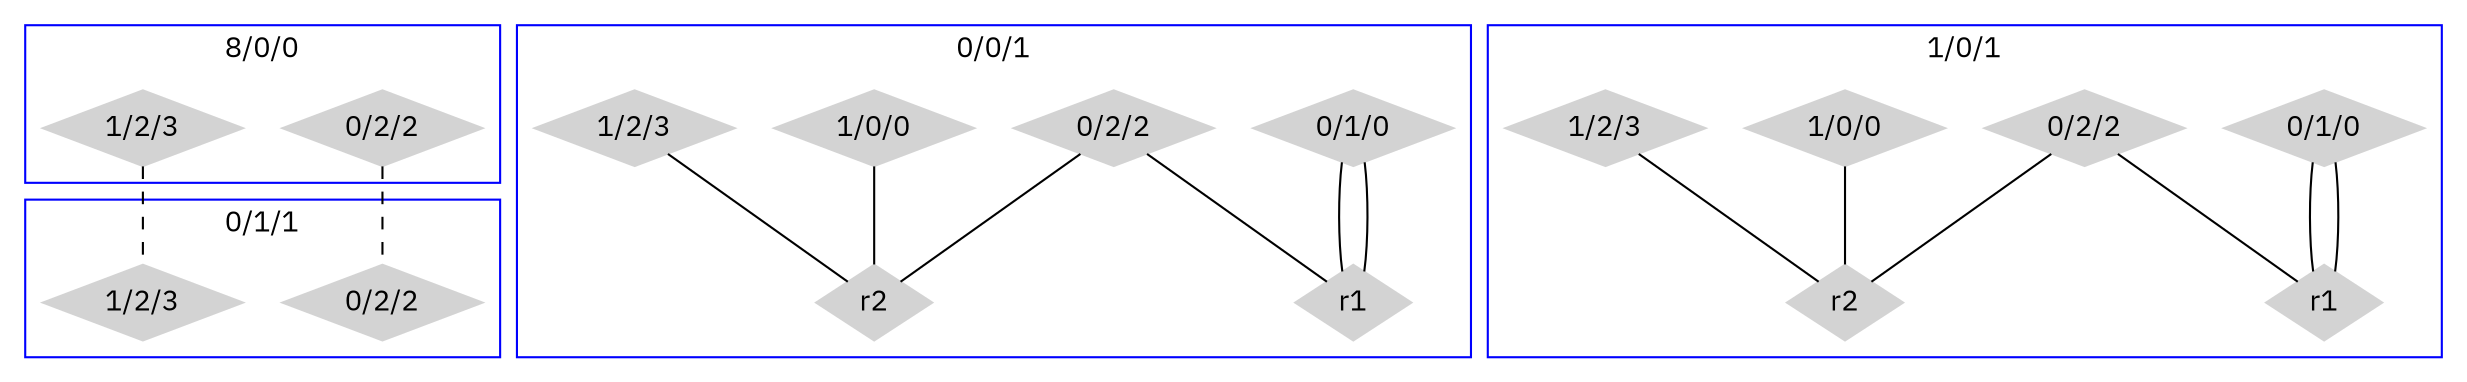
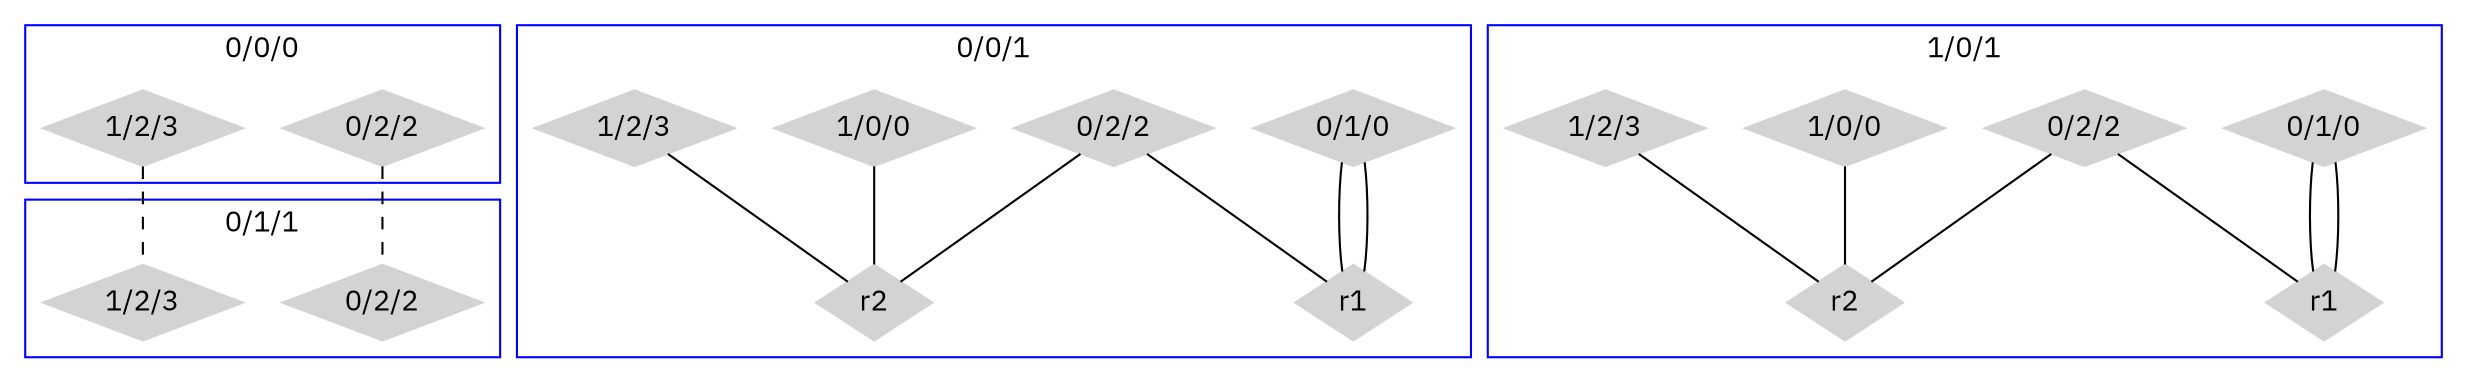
  graph {
    fontname="IBM Plex Sans"
    node [color=lightgrey shape=diamond style=filled fontname="IBM Plex Sans"]
    edge [fontname="IBM Plex Sans"]
    n1 [label="0/2/2"]
    n2 [label="1/2/3"]
    n3 [label="1/0/0"]
    n4 [label="0/1/0"]
    n5 [label="0/2/2"]
    n6 [label="1/2/3"]
    n7 [label=r1]
    n8 [label=r2]
    n9 [label="0/2/2"]
    n10 [label="1/2/3"]
    n11 [label="1/0/0"]
    n12 [label="0/1/0"]
    n13 [label="0/2/2"]
    n14 [label="1/2/3"]
    n15 [label=r1]
    n16 [label=r2]
    subgraph cluster_1 {
      color=blue
-     label="8/0/0"
+     label="0/0/0"
      n1
      n2
    }
    subgraph cluster_2 {
      color=blue
      label="0/0/1"
      n3
      n4
      n5
      n6
      n7
      n8
    }
    subgraph cluster_3 {
      color=blue
      label="0/1/0"
    }
    subgraph cluster_4 {
      color=blue
      label="0/1/1"
      n9
      n10
    }
    subgraph cluster_5 {
      color=blue
      label="1/0/0"
    }
    subgraph cluster_6 {
      color=blue
      label="1/0/1"
      n11
      n12
      n13
      n14
      n15
      n16
    }
    subgraph cluster_7 {
      color=blue
      label="1/1/0"
    }
    subgraph cluster_8 {
      color=blue
      label="5/0/1"
    }
    subgraph cluster_9 {
      color=blue
      label="1/1/1"
    }
    subgraph cluster_10 {
      color=blue
      label="2/0/0"
    }
    subgraph cluster_11 {
      color=blue
      label="2/0/1"
    }
    subgraph cluster_12 {
      color=blue
      label="2/1/0"
    }
    subgraph cluster_13 {
      color=blue
      label="2/1/1"
    }
    subgraph cluster_14 {
      color=blue
      label="3/0/0"
    }
    subgraph cluster_15 {
      color=blue
      label="3/0/1"
    }
    subgraph cluster_16 {
      color=blue
      label="3/1/0"
    }
    subgraph cluster_17 {
      color=blue
      label="3/1/1"
    }
    subgraph cluster_18 {
      color=blue
      label="4/0/0"
    }
    subgraph cluster_19 {
      color=blue
      label="4/0/1"
    }
    subgraph cluster_20 {
      color=blue
      label="4/1/0"
    }
    subgraph cluster_21 {
      color=blue
      label="4/1/1"
    }
    subgraph cluster_22 {
      color=blue
      label="5/0/0"
    }
    subgraph cluster_23 {
      color=blue
      label="5/1/0"
    }
    subgraph cluster_24 {
      color=blue
      label="5/1/1"
    }
    n1 -- n9 [style=dashed]
    n2 -- n10 [style=dashed]
    n3 -- n8
    n4 -- n7
    n4 -- n7
    n5 -- n7
    n5 -- n8
    n6 -- n8
    n11 -- n16
    n12 -- n15
    n12 -- n15
    n13 -- n15
    n13 -- n16
    n14 -- n16
  }
